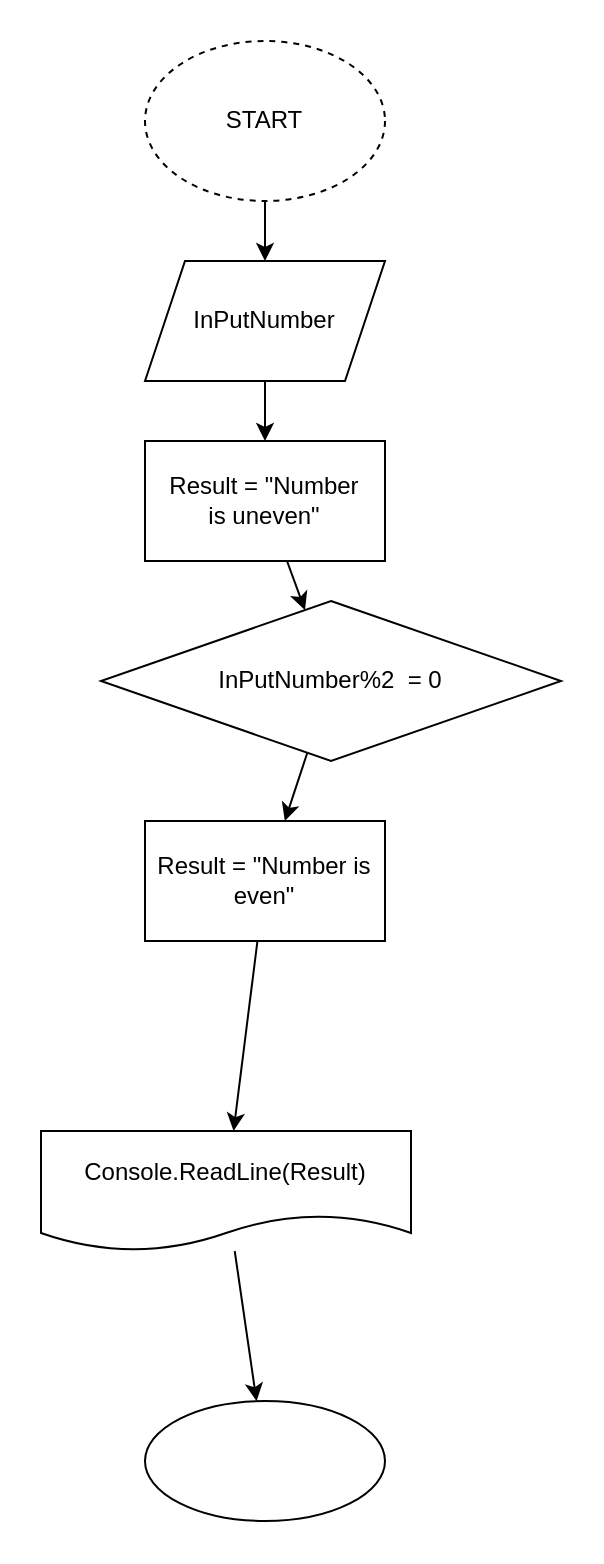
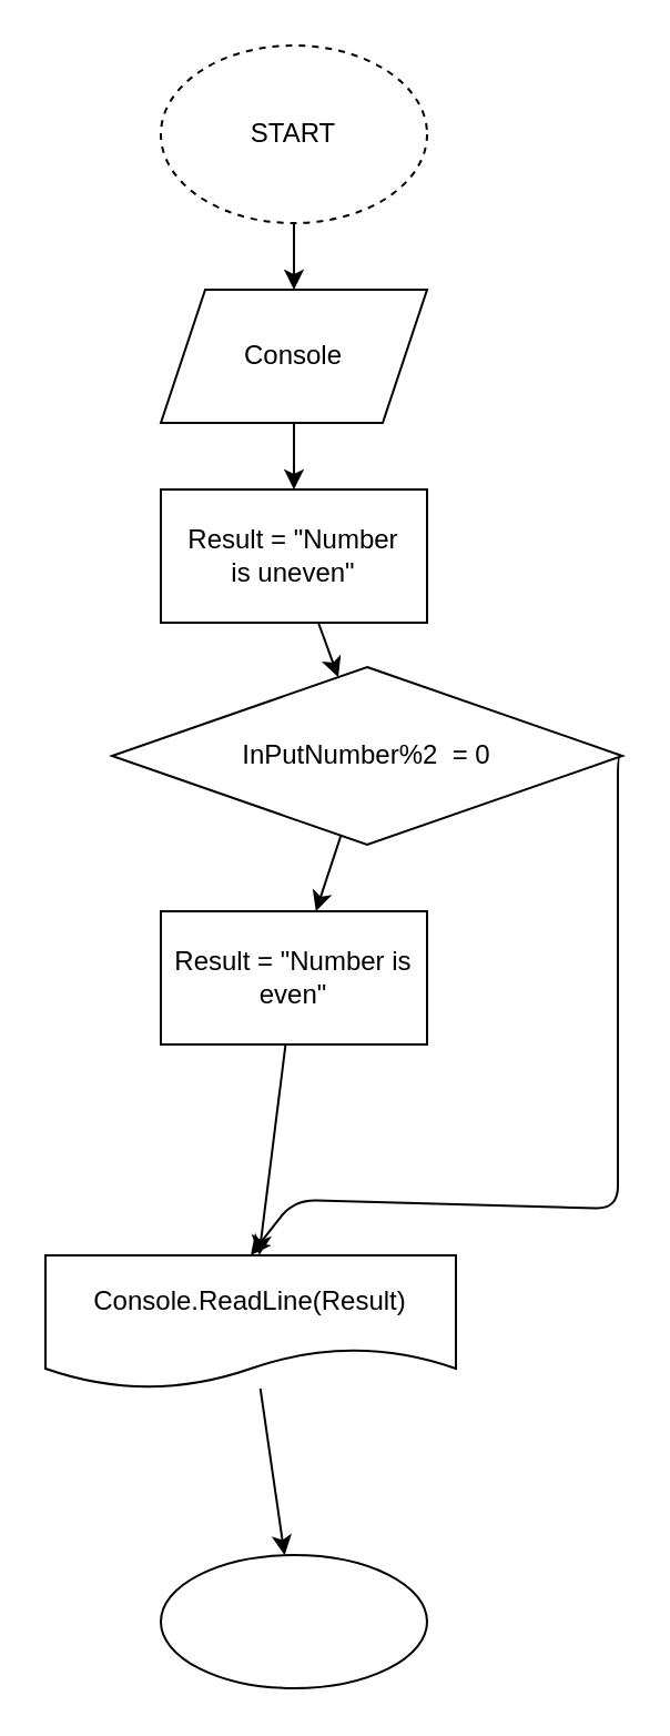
  <mxCell id="0" />
  <mxCell id="1" parent="0" />
  <mxCell id="2" value="" style="edgeStyle=none;html=1;" parent="1" source="3" target="5" edge="1"><mxGeometry relative="1" as="geometry" /></mxCell>
  <mxCell id="3" value="START" style="ellipse;whiteSpace=wrap;html=1;dashed=1;" parent="1" vertex="1"><mxGeometry x="72" y="20" width="120" height="80" as="geometry" /></mxCell>
  <mxCell id="4" value="" style="edgeStyle=none;html=1;entryX=0.5;entryY=0;entryDx=0;entryDy=0;" parent="1" source="5" target="12" edge="1"><mxGeometry relative="1" as="geometry"><mxPoint x="132" y="210" as="targetPoint" /></mxGeometry></mxCell>
- <mxCell id="5" value="InPutNumber" style="shape=parallelogram;perimeter=parallelogramPerimeter;whiteSpace=wrap;html=1;fixedSize=1;" parent="1" vertex="1"><mxGeometry x="72" y="130" width="120" height="60" as="geometry" /></mxCell>
+ <mxCell id="5" value="Console" style="shape=parallelogram;perimeter=parallelogramPerimeter;whiteSpace=wrap;html=1;fixedSize=1;" parent="1" vertex="1"><mxGeometry x="72" y="130" width="120" height="60" as="geometry" /></mxCell>
  <mxCell id="6" value="" style="edgeStyle=none;html=1;" parent="1" source="8" target="10" edge="1"><mxGeometry relative="1" as="geometry" /></mxCell>
+ <mxCell id="7" style="edgeStyle=none;html=1;exitX=1;exitY=0.5;exitDx=0;exitDy=0;entryX=0.5;entryY=0;entryDx=0;entryDy=0;" parent="1" source="8" target="14" edge="1"><mxGeometry relative="1" as="geometry"><mxPoint x="132" y="560" as="targetPoint" /><Array as="points"><mxPoint x="278" y="340" /><mxPoint x="278" y="544" /><mxPoint x="132" y="540" /></Array></mxGeometry></mxCell>
  <mxCell id="8" value="InPutNumber%2&amp;nbsp; = 0" style="rhombus;whiteSpace=wrap;html=1;" parent="1" vertex="1"><mxGeometry x="50" y="300" width="230" height="80" as="geometry" /></mxCell>
  <mxCell id="9" value="" style="edgeStyle=none;html=1;" parent="1" source="10" target="14" edge="1"><mxGeometry relative="1" as="geometry" /></mxCell>
  <mxCell id="10" value="&lt;span&gt;Result = &quot;Number is even&quot;&lt;/span&gt;" style="whiteSpace=wrap;html=1;" parent="1" vertex="1"><mxGeometry x="72" y="410" width="120" height="60" as="geometry" /></mxCell>
  <mxCell id="11" value="" style="edgeStyle=none;html=1;" parent="1" source="12" target="8" edge="1"><mxGeometry relative="1" as="geometry" /></mxCell>
  <mxCell id="12" value="Result = &quot;Number is&amp;nbsp;uneven&quot;" style="rounded=0;whiteSpace=wrap;html=1;" parent="1" vertex="1"><mxGeometry x="72" y="220" width="120" height="60" as="geometry" /></mxCell>
  <mxCell id="13" value="" style="edgeStyle=none;html=1;" edge="1" parent="1" source="14" target="15"><mxGeometry relative="1" as="geometry" /></mxCell>
  <mxCell id="14" value="Console.ReadLine(Result)" style="shape=document;whiteSpace=wrap;html=1;boundedLbl=1;" parent="1" vertex="1"><mxGeometry x="20" y="565" width="185" height="60" as="geometry" /></mxCell>
  <mxCell id="15" value="" style="ellipse;whiteSpace=wrap;html=1;" vertex="1" parent="1"><mxGeometry x="72" y="700" width="120" height="60" as="geometry" /></mxCell>
